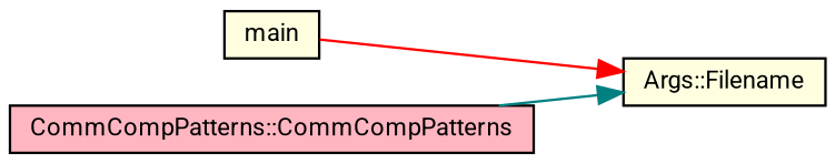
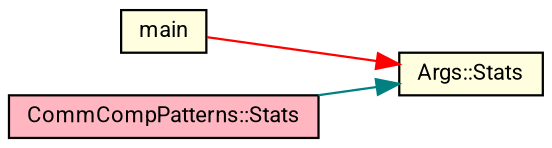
  digraph {
    fontname=Roboto
    rankdir=LR
    node [color=black fillcolor=lightyellow fontname=Roboto fontsize=10 shape=record style=filled]
    edge [fontname=Roboto fontsize=10 labelfontname=Helvetica labelfontsize=10 style=solid]
    n1 [fontcolor=black height=0.2 label=main width=0.4]
-   n2 [height=0.2 label="Args::Filename" width=0.4]
-   n3 [fillcolor=lightpink height=0.2 label="CommCompPatterns::CommCompPatterns" width=0.4]
+   n2 [height=0.2 label="Args::Stats" width=0.4]
+   n3 [fillcolor=lightpink height=0.2 label="CommCompPatterns::Stats" width=0.4]
    n1 -> n2 [color=red]
    n3 -> n2 [color=teal]
  }
